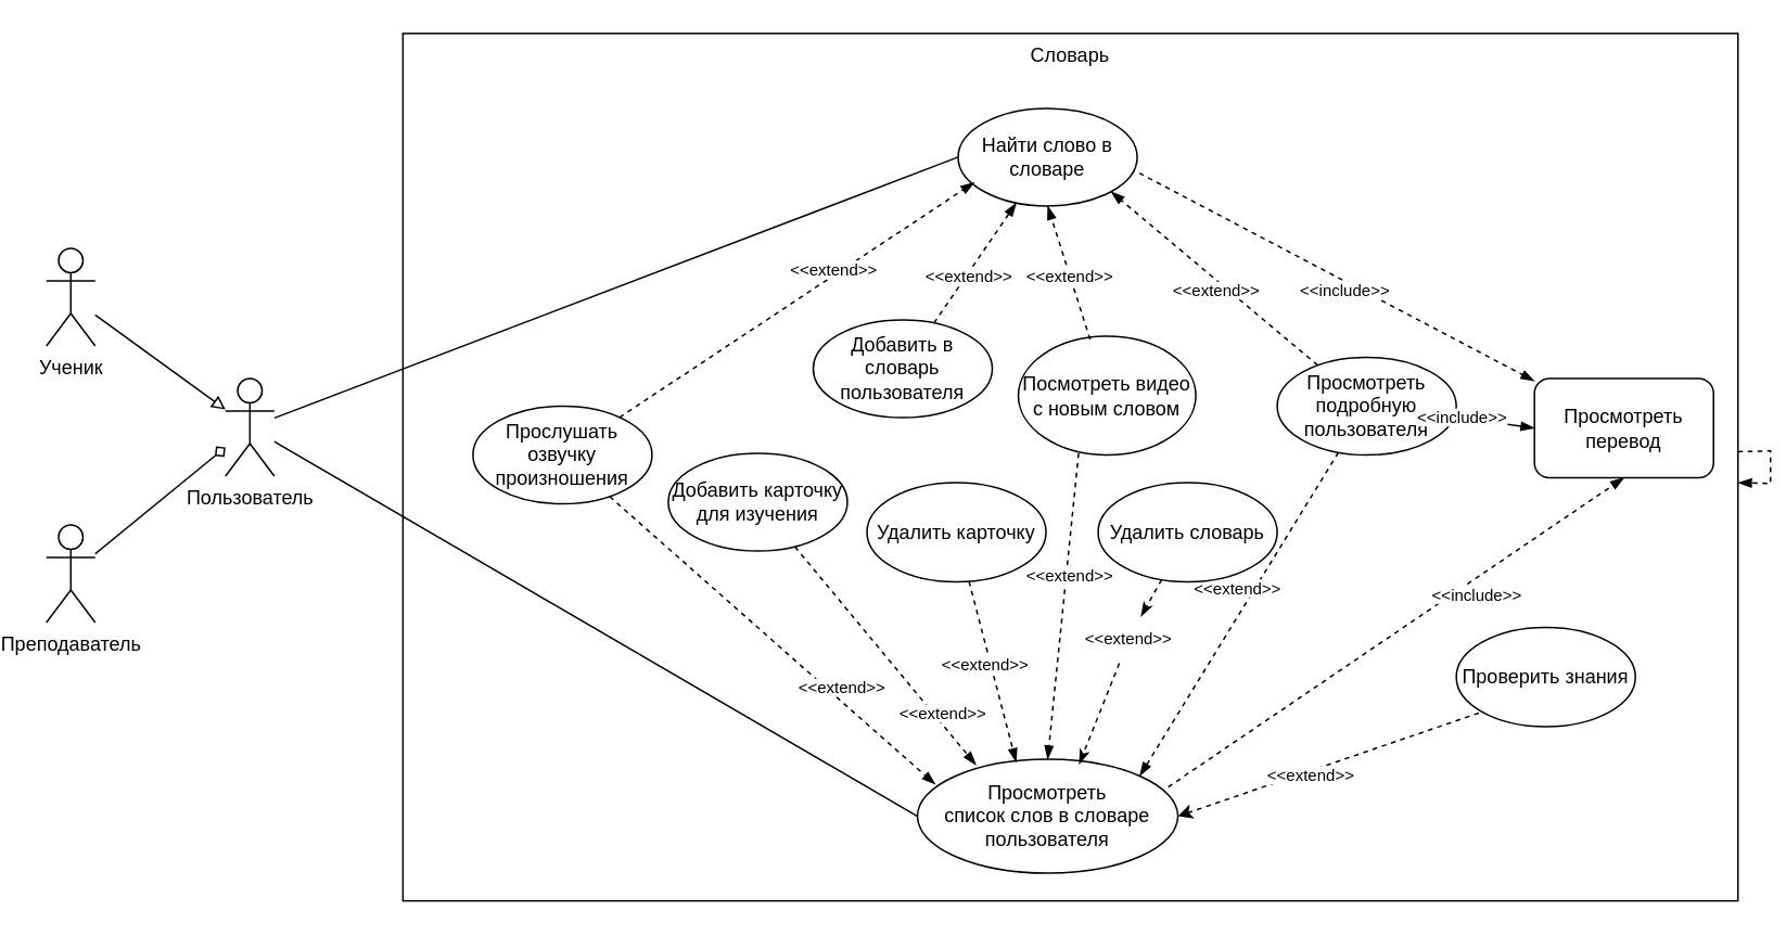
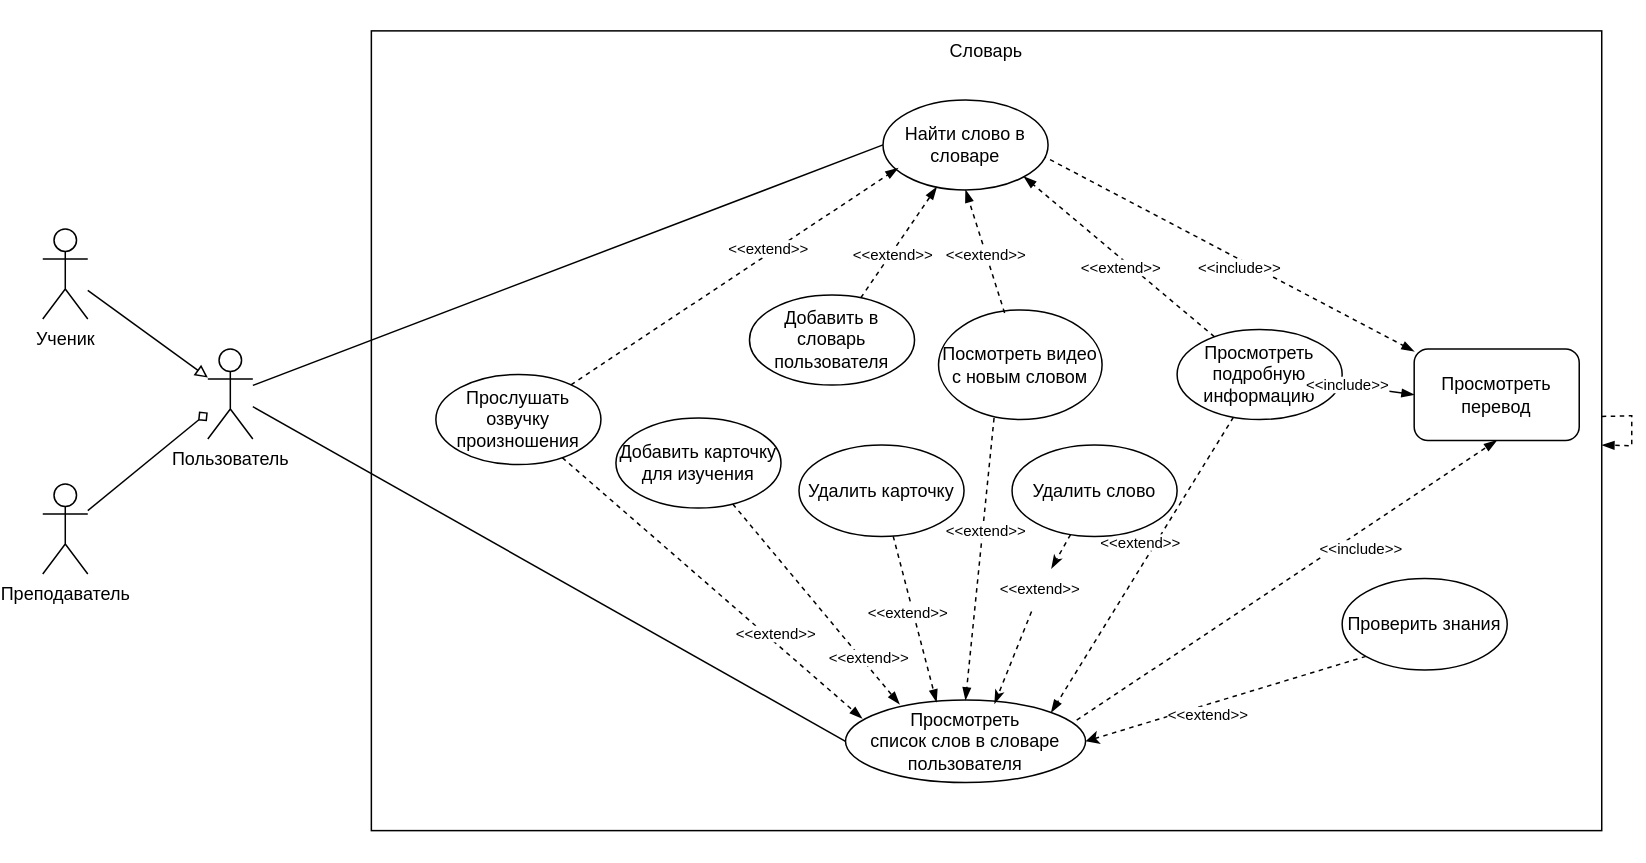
  <mxCell id="0" />
  <mxCell id="1" parent="0" />
  <mxCell id="2" value="Словарь" style="rounded=0;whiteSpace=wrap;html=1;verticalAlign=top;" vertex="1" parent="1"><mxGeometry x="239" y="20" width="820" height="533" as="geometry" /></mxCell>
  <mxCell id="3" style="edgeStyle=none;rounded=0;orthogonalLoop=1;jettySize=auto;html=1;endArrow=block;endFill=0;" edge="1" parent="1" source="4" target="9"><mxGeometry relative="1" as="geometry" /></mxCell>
  <mxCell id="4" value="Ученик" style="shape=umlActor;verticalLabelPosition=bottom;verticalAlign=top;html=1;outlineConnect=0;" vertex="1" parent="1"><mxGeometry x="20" y="152" width="30" height="60" as="geometry" /></mxCell>
  <mxCell id="5" style="rounded=0;orthogonalLoop=1;jettySize=auto;html=1;endArrow=diamond;endFill=0;" edge="1" parent="1" source="6" target="9"><mxGeometry relative="1" as="geometry" /></mxCell>
  <mxCell id="6" value="Преподаватель" style="shape=umlActor;verticalLabelPosition=bottom;verticalAlign=top;html=1;outlineConnect=0;" vertex="1" parent="1"><mxGeometry x="20" y="322" width="30" height="60" as="geometry" /></mxCell>
  <mxCell id="7" style="edgeStyle=none;rounded=0;orthogonalLoop=1;jettySize=auto;html=1;entryX=0;entryY=0.5;entryDx=0;entryDy=0;endArrow=none;endFill=0;" edge="1" parent="1" source="9" target="11"><mxGeometry relative="1" as="geometry" /></mxCell>
  <mxCell id="8" style="edgeStyle=none;rounded=0;orthogonalLoop=1;jettySize=auto;html=1;entryX=0;entryY=0.5;entryDx=0;entryDy=0;endArrow=none;endFill=0;" edge="1" parent="1" source="9" target="13"><mxGeometry relative="1" as="geometry" /></mxCell>
  <mxCell id="9" value="Пользователь" style="shape=umlActor;verticalLabelPosition=bottom;verticalAlign=top;html=1;outlineConnect=0;" vertex="1" parent="1"><mxGeometry x="130" y="232" width="30" height="60" as="geometry" /></mxCell>
  <mxCell id="10" style="edgeStyle=none;rounded=0;orthogonalLoop=1;jettySize=auto;html=1;dashed=1;endArrow=blockThin;endFill=1;" edge="1" parent="1" target="27"><mxGeometry relative="1" as="geometry"><mxPoint x="686" y="103" as="sourcePoint" /></mxGeometry></mxCell>
  <mxCell id="11" value="Найти слово в словаре" style="ellipse;whiteSpace=wrap;html=1;" vertex="1" parent="1"><mxGeometry x="580" y="66" width="110" height="60" as="geometry" /></mxCell>
  <mxCell id="12" style="edgeStyle=none;rounded=0;orthogonalLoop=1;jettySize=auto;html=1;entryX=0.5;entryY=1;entryDx=0;entryDy=0;dashed=1;endArrow=blockThin;endFill=1;exitX=0.963;exitY=0.243;exitDx=0;exitDy=0;exitPerimeter=0;" edge="1" parent="1" source="13" target="27"><mxGeometry relative="1" as="geometry"><mxPoint x="705" y="488" as="sourcePoint" /></mxGeometry></mxCell>
- <mxCell id="13" value="Просмотреть &lt;br&gt;список слов в словаре пользователя" style="ellipse;whiteSpace=wrap;html=1;" vertex="1" parent="1"><mxGeometry x="555" y="466" width="160" height="70" as="geometry" /></mxCell>
+ <mxCell id="13" value="Просмотреть &lt;br&gt;список слов в словаре пользователя" style="ellipse;whiteSpace=wrap;html=1;" vertex="1" parent="1"><mxGeometry x="555" y="466" width="160" height="55" as="geometry" /></mxCell>
  <mxCell id="14" style="edgeStyle=none;rounded=0;orthogonalLoop=1;jettySize=auto;html=1;entryX=0.069;entryY=0.221;entryDx=0;entryDy=0;entryPerimeter=0;endArrow=blockThin;endFill=1;dashed=1;" edge="1" parent="1" source="16" target="13"><mxGeometry relative="1" as="geometry" /></mxCell>
  <mxCell id="15" style="edgeStyle=none;rounded=0;orthogonalLoop=1;jettySize=auto;html=1;entryX=0.091;entryY=0.758;entryDx=0;entryDy=0;entryPerimeter=0;dashed=1;fontSize=10;endArrow=blockThin;endFill=1;" edge="1" parent="1" source="16" target="11"><mxGeometry relative="1" as="geometry" /></mxCell>
  <mxCell id="16" value="Прослушать озвучку произношения" style="ellipse;whiteSpace=wrap;html=1;" vertex="1" parent="1"><mxGeometry x="282" y="249" width="110" height="60" as="geometry" /></mxCell>
  <mxCell id="17" style="edgeStyle=none;rounded=0;orthogonalLoop=1;jettySize=auto;html=1;entryX=0.225;entryY=0.05;entryDx=0;entryDy=0;entryPerimeter=0;dashed=1;endArrow=blockThin;endFill=1;" edge="1" parent="1" source="18" target="13"><mxGeometry relative="1" as="geometry" /></mxCell>
  <mxCell id="18" value="Добавить карточку для изучения" style="ellipse;whiteSpace=wrap;html=1;" vertex="1" parent="1"><mxGeometry x="402" y="278" width="110" height="60" as="geometry" /></mxCell>
  <mxCell id="19" style="edgeStyle=none;rounded=0;orthogonalLoop=1;jettySize=auto;html=1;dashed=1;endArrow=blockThin;endFill=1;" edge="1" parent="1" source="20" target="11"><mxGeometry relative="1" as="geometry" /></mxCell>
  <mxCell id="20" value="Добавить в словарь пользователя" style="ellipse;whiteSpace=wrap;html=1;" vertex="1" parent="1"><mxGeometry x="491" y="196" width="110" height="60" as="geometry" /></mxCell>
  <mxCell id="21" style="edgeStyle=none;rounded=0;orthogonalLoop=1;jettySize=auto;html=1;dashed=1;endArrow=blockThin;endFill=1;entryX=1;entryY=1;entryDx=0;entryDy=0;" edge="1" parent="1" source="24" target="11"><mxGeometry relative="1" as="geometry"><mxPoint x="730.137" y="122.855" as="targetPoint" /></mxGeometry></mxCell>
  <mxCell id="22" style="edgeStyle=none;rounded=0;orthogonalLoop=1;jettySize=auto;html=1;dashed=1;endArrow=blockThin;endFill=1;entryX=1;entryY=0;entryDx=0;entryDy=0;" edge="1" parent="1" source="24" target="13"><mxGeometry relative="1" as="geometry"><mxPoint x="744" y="466" as="targetPoint" /></mxGeometry></mxCell>
  <mxCell id="23" style="edgeStyle=none;rounded=0;orthogonalLoop=1;jettySize=auto;html=1;entryX=0;entryY=0.5;entryDx=0;entryDy=0;dashed=0;endArrow=blockThin;endFill=1;" edge="1" parent="1" source="24" target="27"><mxGeometry relative="1" as="geometry" /></mxCell>
- <mxCell id="24" value="Просмотреть подробную пользователя" style="ellipse;whiteSpace=wrap;html=1;" vertex="1" parent="1"><mxGeometry x="776" y="219" width="110" height="60" as="geometry" /></mxCell>
+ <mxCell id="24" value="Просмотреть подробную информацию" style="ellipse;whiteSpace=wrap;html=1;" vertex="1" parent="1"><mxGeometry x="776" y="219" width="110" height="60" as="geometry" /></mxCell>
  <mxCell id="25" style="edgeStyle=none;rounded=0;orthogonalLoop=1;jettySize=auto;html=1;dashed=1;endArrow=blockThin;endFill=1;entryX=0.379;entryY=0.024;entryDx=0;entryDy=0;entryPerimeter=0;" edge="1" parent="1" source="26" target="13"><mxGeometry relative="1" as="geometry"><mxPoint x="768" y="475" as="targetPoint" /></mxGeometry></mxCell>
  <mxCell id="26" value="Удалить карточку" style="ellipse;whiteSpace=wrap;html=1;" vertex="1" parent="1"><mxGeometry x="524" y="296" width="110" height="61" as="geometry" /></mxCell>
  <mxCell id="27" value="Просмотреть перевод" style="whiteSpace=wrap;html=1;rounded=1;" vertex="1" parent="1"><mxGeometry x="934" y="232" width="110" height="61" as="geometry" /></mxCell>
  <mxCell id="28" value="&lt;font style=&quot;font-size: 10px; background-color: rgb(255, 255, 255);&quot;&gt;&amp;lt;&amp;lt;extend&amp;gt;&amp;gt;&lt;/font&gt;" style="text;html=1;strokeColor=none;fillColor=none;align=center;verticalAlign=middle;whiteSpace=wrap;rounded=0;" vertex="1" parent="1"><mxGeometry x="557" y="154" width="60" height="30" as="geometry" /></mxCell>
  <mxCell id="29" value="&lt;font style=&quot;font-size: 10px; background-color: rgb(255, 255, 255);&quot;&gt;&amp;lt;&amp;lt;extend&amp;gt;&amp;gt;&lt;/font&gt;" style="text;html=1;strokeColor=none;fillColor=none;align=center;verticalAlign=middle;whiteSpace=wrap;rounded=0;" vertex="1" parent="1"><mxGeometry x="474" y="150" width="60" height="30" as="geometry" /></mxCell>
  <mxCell id="30" value="&lt;font style=&quot;font-size: 10px; background-color: rgb(255, 255, 255);&quot;&gt;&amp;lt;&amp;lt;extend&amp;gt;&amp;gt;&lt;/font&gt;" style="text;html=1;strokeColor=none;fillColor=none;align=center;verticalAlign=middle;whiteSpace=wrap;rounded=0;" vertex="1" parent="1"><mxGeometry x="479" y="407" width="60" height="30" as="geometry" /></mxCell>
  <mxCell id="31" value="&lt;font style=&quot;font-size: 10px; background-color: rgb(255, 255, 255);&quot;&gt;&amp;lt;&amp;lt;extend&amp;gt;&amp;gt;&lt;/font&gt;" style="text;html=1;strokeColor=none;fillColor=none;align=center;verticalAlign=middle;whiteSpace=wrap;rounded=0;" vertex="1" parent="1"><mxGeometry x="541" y="423" width="60" height="30" as="geometry" /></mxCell>
  <mxCell id="32" value="&lt;font style=&quot;font-size: 10px; background-color: rgb(255, 255, 255);&quot;&gt;&amp;lt;&amp;lt;extend&amp;gt;&amp;gt;&lt;/font&gt;" style="text;html=1;strokeColor=none;fillColor=none;align=center;verticalAlign=middle;whiteSpace=wrap;rounded=0;" vertex="1" parent="1"><mxGeometry x="722" y="345.73" width="60" height="30" as="geometry" /></mxCell>
  <mxCell id="33" value="&lt;font style=&quot;font-size: 10px; background-color: rgb(255, 255, 255);&quot;&gt;&amp;lt;&amp;lt;extend&amp;gt;&amp;gt;&lt;/font&gt;" style="text;html=1;strokeColor=none;fillColor=none;align=center;verticalAlign=middle;whiteSpace=wrap;rounded=0;" vertex="1" parent="1"><mxGeometry x="709" y="162.73" width="60" height="30" as="geometry" /></mxCell>
  <mxCell id="34" value="&lt;font style=&quot;font-size: 10px; background-color: rgb(255, 255, 255);&quot;&gt;&amp;lt;&amp;lt;include&amp;gt;&amp;gt;&lt;/font&gt;" style="text;html=1;strokeColor=none;fillColor=none;align=center;verticalAlign=middle;whiteSpace=wrap;rounded=0;" vertex="1" parent="1"><mxGeometry x="788" y="162.73" width="60" height="30" as="geometry" /></mxCell>
  <mxCell id="35" value="&lt;font style=&quot;font-size: 10px; background-color: rgb(255, 255, 255);&quot;&gt;&amp;lt;&amp;lt;include&amp;gt;&amp;gt;&lt;/font&gt;" style="text;html=1;strokeColor=none;fillColor=none;align=center;verticalAlign=middle;whiteSpace=wrap;rounded=0;" vertex="1" parent="1"><mxGeometry x="869" y="350" width="60" height="30" as="geometry" /></mxCell>
  <mxCell id="36" value="&lt;font style=&quot;font-size: 10px; background-color: rgb(255, 255, 255);&quot;&gt;&amp;lt;&amp;lt;include&amp;gt;&amp;gt;&lt;/font&gt;" style="text;html=1;strokeColor=none;fillColor=none;align=center;verticalAlign=middle;whiteSpace=wrap;rounded=0;" vertex="1" parent="1"><mxGeometry x="860" y="240.73" width="60" height="30" as="geometry" /></mxCell>
  <mxCell id="37" style="edgeStyle=none;rounded=0;orthogonalLoop=1;jettySize=auto;html=1;entryX=0;entryY=1;entryDx=0;entryDy=0;dashed=1;exitX=1;exitY=0.5;exitDx=0;exitDy=0;startArrow=classic;startFill=1;endArrow=none;endFill=0;" edge="1" parent="1" source="13" target="38"><mxGeometry relative="1" as="geometry"><mxPoint x="677.998" y="66.961" as="sourcePoint" /></mxGeometry></mxCell>
  <mxCell id="38" value="Проверить знания" style="ellipse;whiteSpace=wrap;html=1;" vertex="1" parent="1"><mxGeometry x="886" y="385" width="110" height="61" as="geometry" /></mxCell>
  <mxCell id="39" value="&lt;font style=&quot;font-size: 10px; background-color: rgb(255, 255, 255);&quot;&gt;&amp;lt;&amp;lt;extend&amp;gt;&amp;gt;&lt;/font&gt;" style="text;html=1;strokeColor=none;fillColor=none;align=center;verticalAlign=middle;whiteSpace=wrap;rounded=0;" vertex="1" parent="1"><mxGeometry x="767" y="461" width="60" height="30" as="geometry" /></mxCell>
  <mxCell id="40" style="edgeStyle=none;rounded=0;orthogonalLoop=1;jettySize=auto;html=1;entryX=0.621;entryY=0.043;entryDx=0;entryDy=0;entryPerimeter=0;dashed=1;startArrow=none;startFill=0;endArrow=classicThin;endFill=1;" edge="1" parent="1" source="49" target="13"><mxGeometry relative="1" as="geometry" /></mxCell>
- <mxCell id="41" value="Удалить словарь" style="ellipse;whiteSpace=wrap;html=1;" vertex="1" parent="1"><mxGeometry x="666" y="296" width="110" height="61" as="geometry" /></mxCell>
+ <mxCell id="41" value="Удалить слово" style="ellipse;whiteSpace=wrap;html=1;" vertex="1" parent="1"><mxGeometry x="666" y="296" width="110" height="61" as="geometry" /></mxCell>
  <mxCell id="42" value="&lt;font style=&quot;font-size: 10px; background-color: rgb(255, 255, 255);&quot;&gt;&amp;lt;&amp;lt;extend&amp;gt;&amp;gt;&lt;/font&gt;" style="text;html=1;strokeColor=none;fillColor=none;align=center;verticalAlign=middle;whiteSpace=wrap;rounded=0;" vertex="1" parent="1"><mxGeometry x="567" y="393" width="60" height="30" as="geometry" /></mxCell>
  <mxCell id="43" value="Посмотреть видео с новым словом" style="ellipse;whiteSpace=wrap;html=1;" vertex="1" parent="1"><mxGeometry x="617" y="206" width="109" height="73" as="geometry" /></mxCell>
  <mxCell id="44" style="edgeStyle=none;rounded=0;orthogonalLoop=1;jettySize=auto;html=1;dashed=1;endArrow=blockThin;endFill=1;" edge="1" parent="1" source="2" target="2"><mxGeometry relative="1" as="geometry"><mxPoint x="670" y="161" as="sourcePoint" /><mxPoint x="648.3" y="214" as="targetPoint" /></mxGeometry></mxCell>
  <mxCell id="45" style="edgeStyle=none;rounded=0;orthogonalLoop=1;jettySize=auto;html=1;dashed=1;endArrow=blockThin;endFill=1;entryX=0.5;entryY=1;entryDx=0;entryDy=0;exitX=0.404;exitY=0.027;exitDx=0;exitDy=0;exitPerimeter=0;" edge="1" parent="1" source="43" target="11"><mxGeometry relative="1" as="geometry"><mxPoint x="661" y="198" as="sourcePoint" /><mxPoint x="644" y="129" as="targetPoint" /></mxGeometry></mxCell>
  <mxCell id="46" value="&lt;font style=&quot;font-size: 10px; background-color: rgb(255, 255, 255);&quot;&gt;&amp;lt;&amp;lt;extend&amp;gt;&amp;gt;&lt;/font&gt;" style="text;html=1;strokeColor=none;fillColor=none;align=center;verticalAlign=middle;whiteSpace=wrap;rounded=0;" vertex="1" parent="1"><mxGeometry x="619" y="154" width="60" height="30" as="geometry" /></mxCell>
  <mxCell id="47" style="edgeStyle=none;rounded=0;orthogonalLoop=1;jettySize=auto;html=1;dashed=1;endArrow=blockThin;endFill=1;entryX=0.5;entryY=0;entryDx=0;entryDy=0;" edge="1" parent="1" target="13"><mxGeometry relative="1" as="geometry"><mxPoint x="683" y="389" as="targetPoint" /><mxPoint x="654" y="278" as="sourcePoint" /></mxGeometry></mxCell>
  <mxCell id="48" value="" style="edgeStyle=none;rounded=0;orthogonalLoop=1;jettySize=auto;html=1;entryX=0.621;entryY=0.043;entryDx=0;entryDy=0;entryPerimeter=0;dashed=1;startArrow=none;startFill=0;endArrow=classicThin;endFill=1;" edge="1" parent="1" source="41" target="49"><mxGeometry relative="1" as="geometry"><mxPoint x="707" y="356" as="sourcePoint" /><mxPoint x="654" y="469" as="targetPoint" /></mxGeometry></mxCell>
  <mxCell id="49" value="&lt;font style=&quot;font-size: 10px; background-color: rgb(255, 255, 255);&quot;&gt;&amp;lt;&amp;lt;extend&amp;gt;&amp;gt;&lt;/font&gt;" style="text;html=1;strokeColor=none;fillColor=none;align=center;verticalAlign=middle;whiteSpace=wrap;rounded=0;" vertex="1" parent="1"><mxGeometry x="655" y="377" width="60" height="30" as="geometry" /></mxCell>
  <mxCell id="50" value="&lt;font style=&quot;font-size: 10px; background-color: rgb(255, 255, 255);&quot;&gt;&amp;lt;&amp;lt;extend&amp;gt;&amp;gt;&lt;/font&gt;" style="text;html=1;strokeColor=none;fillColor=none;align=center;verticalAlign=middle;whiteSpace=wrap;rounded=0;" vertex="1" parent="1"><mxGeometry x="619" y="338" width="60" height="30" as="geometry" /></mxCell>
